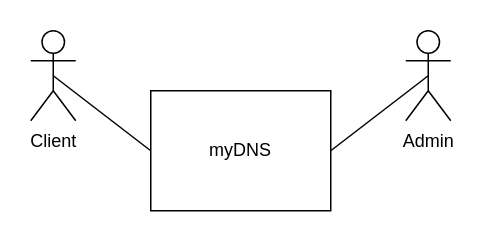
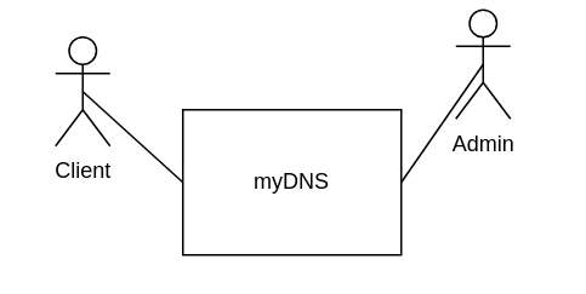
  <mxCell id="0" />
  <mxCell id="1" parent="0" />
- <mxCell id="2" value="Client" style="shape=umlActor;verticalLabelPosition=bottom;labelBackgroundColor=#ffffff;verticalAlign=top;html=1;outlineConnect=0;" vertex="1" parent="1"><mxGeometry x="20" y="20" width="30" height="60" as="geometry" /></mxCell>
+ <mxCell id="2" value="Client" style="shape=umlActor;verticalLabelPosition=bottom;labelBackgroundColor=#ffffff;verticalAlign=top;html=1;outlineConnect=0;" vertex="1" parent="1"><mxGeometry x="30" y="20" width="30" height="60" as="geometry" /></mxCell>
  <mxCell id="3" value="myDNS" style="whiteSpace=wrap;html=1;rounded=0;" vertex="1" parent="1"><mxGeometry x="100" y="60" width="120" height="80" as="geometry" /></mxCell>
- <mxCell id="4" value="Admin" style="shape=umlActor;verticalLabelPosition=bottom;labelBackgroundColor=#ffffff;verticalAlign=top;html=1;outlineConnect=0;" vertex="1" parent="1"><mxGeometry x="270" y="20" width="30" height="60" as="geometry" /></mxCell>
+ <mxCell id="4" value="Admin" style="shape=umlActor;verticalLabelPosition=bottom;labelBackgroundColor=#ffffff;verticalAlign=top;html=1;outlineConnect=0;" vertex="1" parent="1"><mxGeometry x="250" y="5" width="30" height="60" as="geometry" /></mxCell>
  <mxCell id="5" value="" style="endArrow=none;html=1;entryX=0;entryY=0.5;entryDx=0;entryDy=0;exitX=0.5;exitY=0.5;exitDx=0;exitDy=0;exitPerimeter=0;" edge="1" parent="1" source="2" target="3"><mxGeometry width="50" height="50" relative="1" as="geometry"><mxPoint x="-30" y="320" as="sourcePoint" /><mxPoint x="20" y="270" as="targetPoint" /></mxGeometry></mxCell>
  <mxCell id="6" value="" style="endArrow=none;html=1;entryX=1;entryY=0.5;entryDx=0;entryDy=0;exitX=0.5;exitY=0.5;exitDx=0;exitDy=0;exitPerimeter=0;" edge="1" parent="1" source="4" target="3"><mxGeometry width="50" height="50" relative="1" as="geometry"><mxPoint x="15" y="100" as="sourcePoint" /><mxPoint x="110" y="110" as="targetPoint" /></mxGeometry></mxCell>
